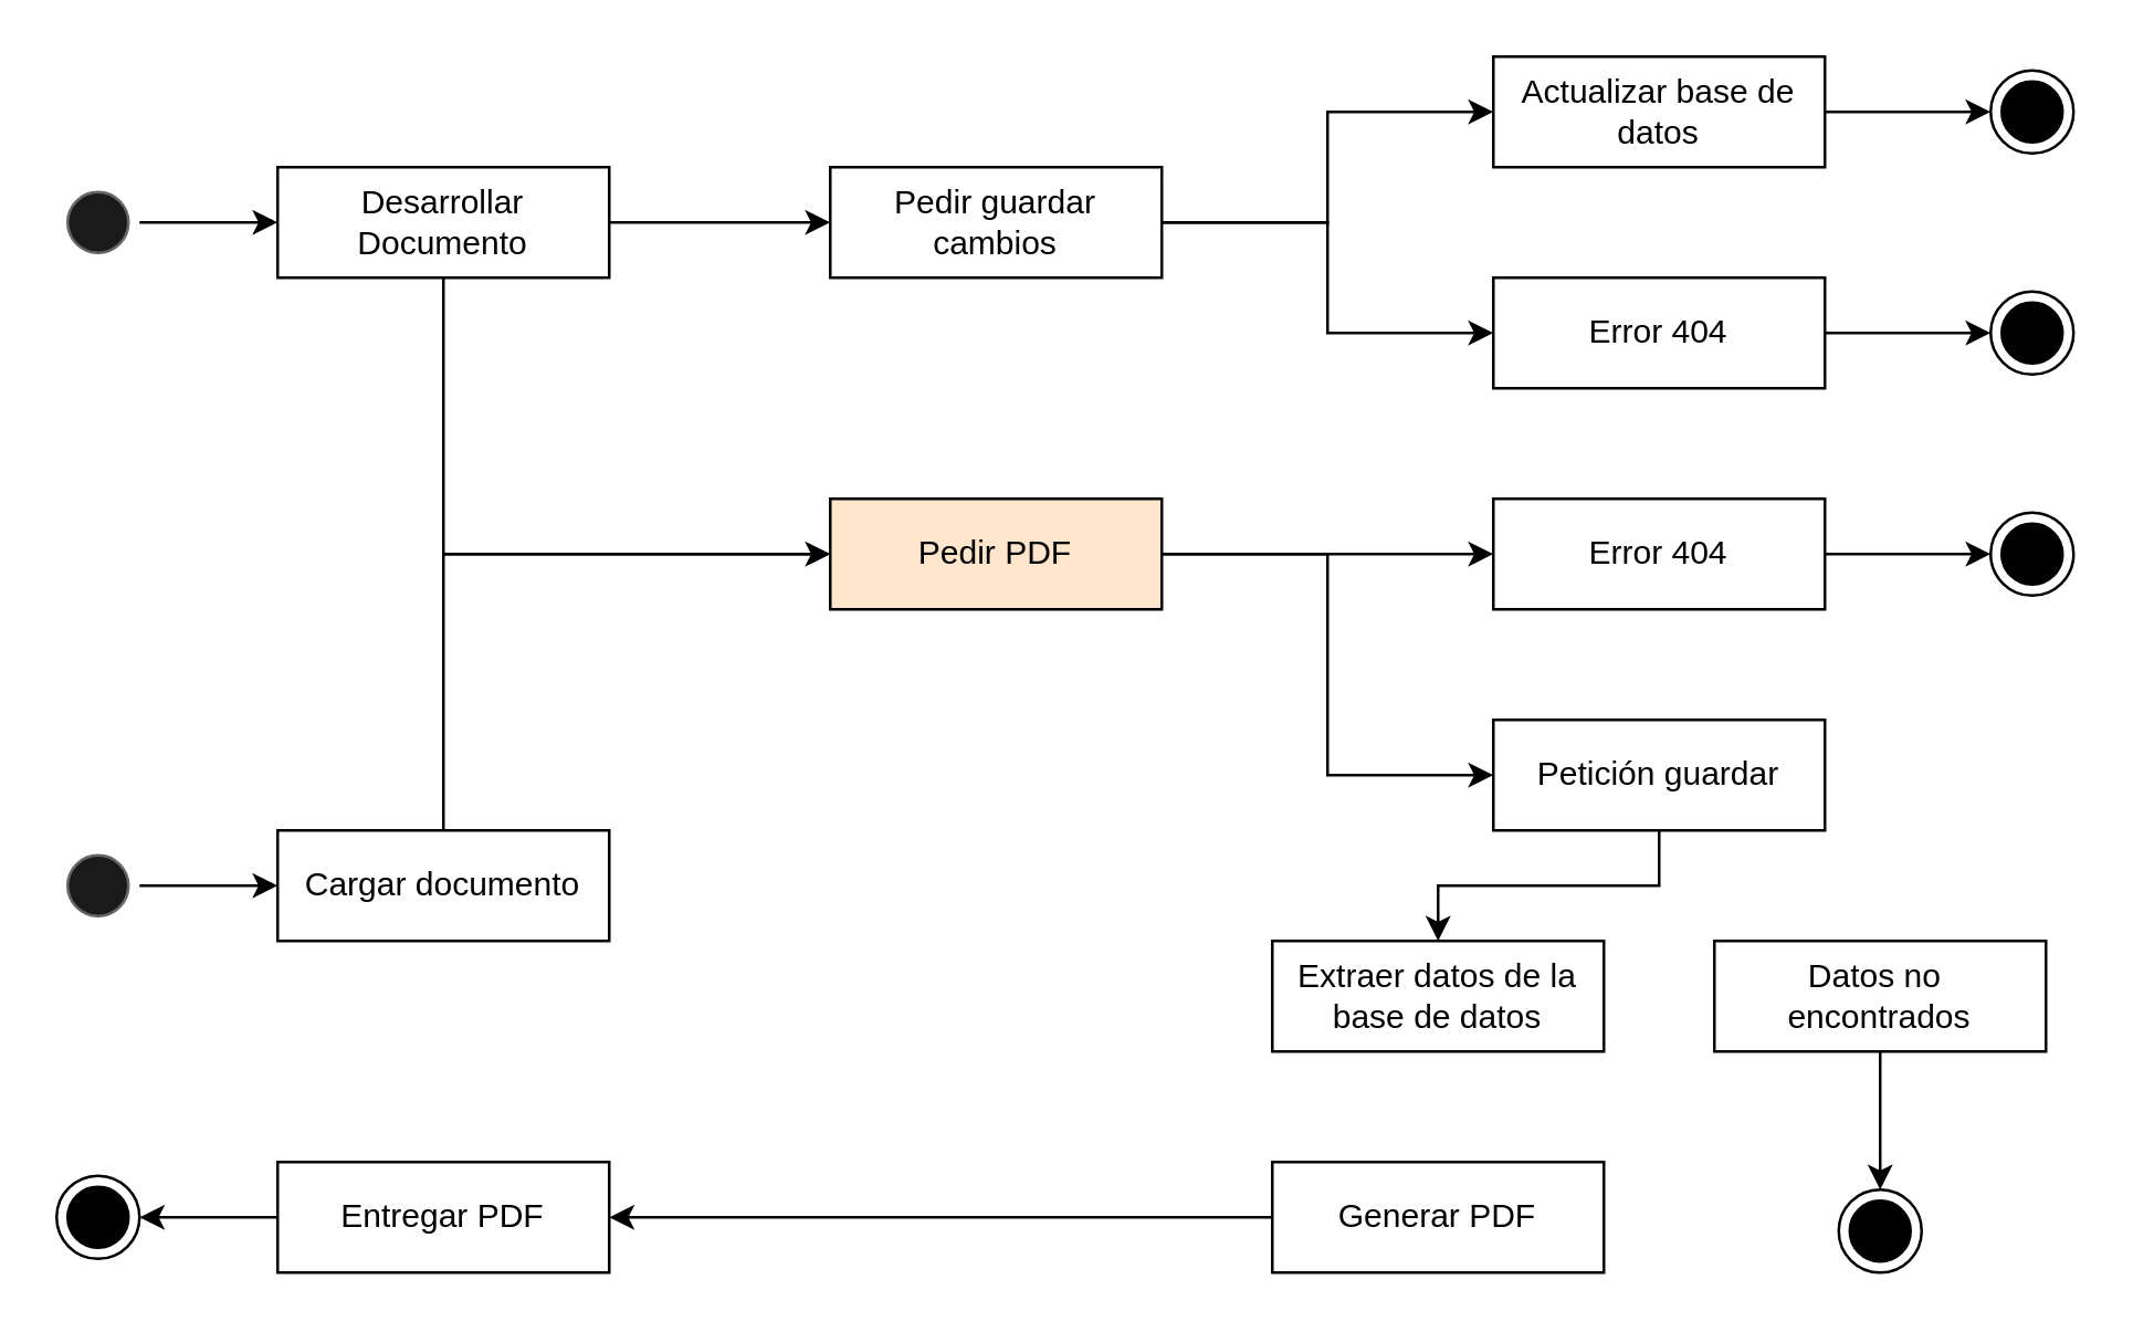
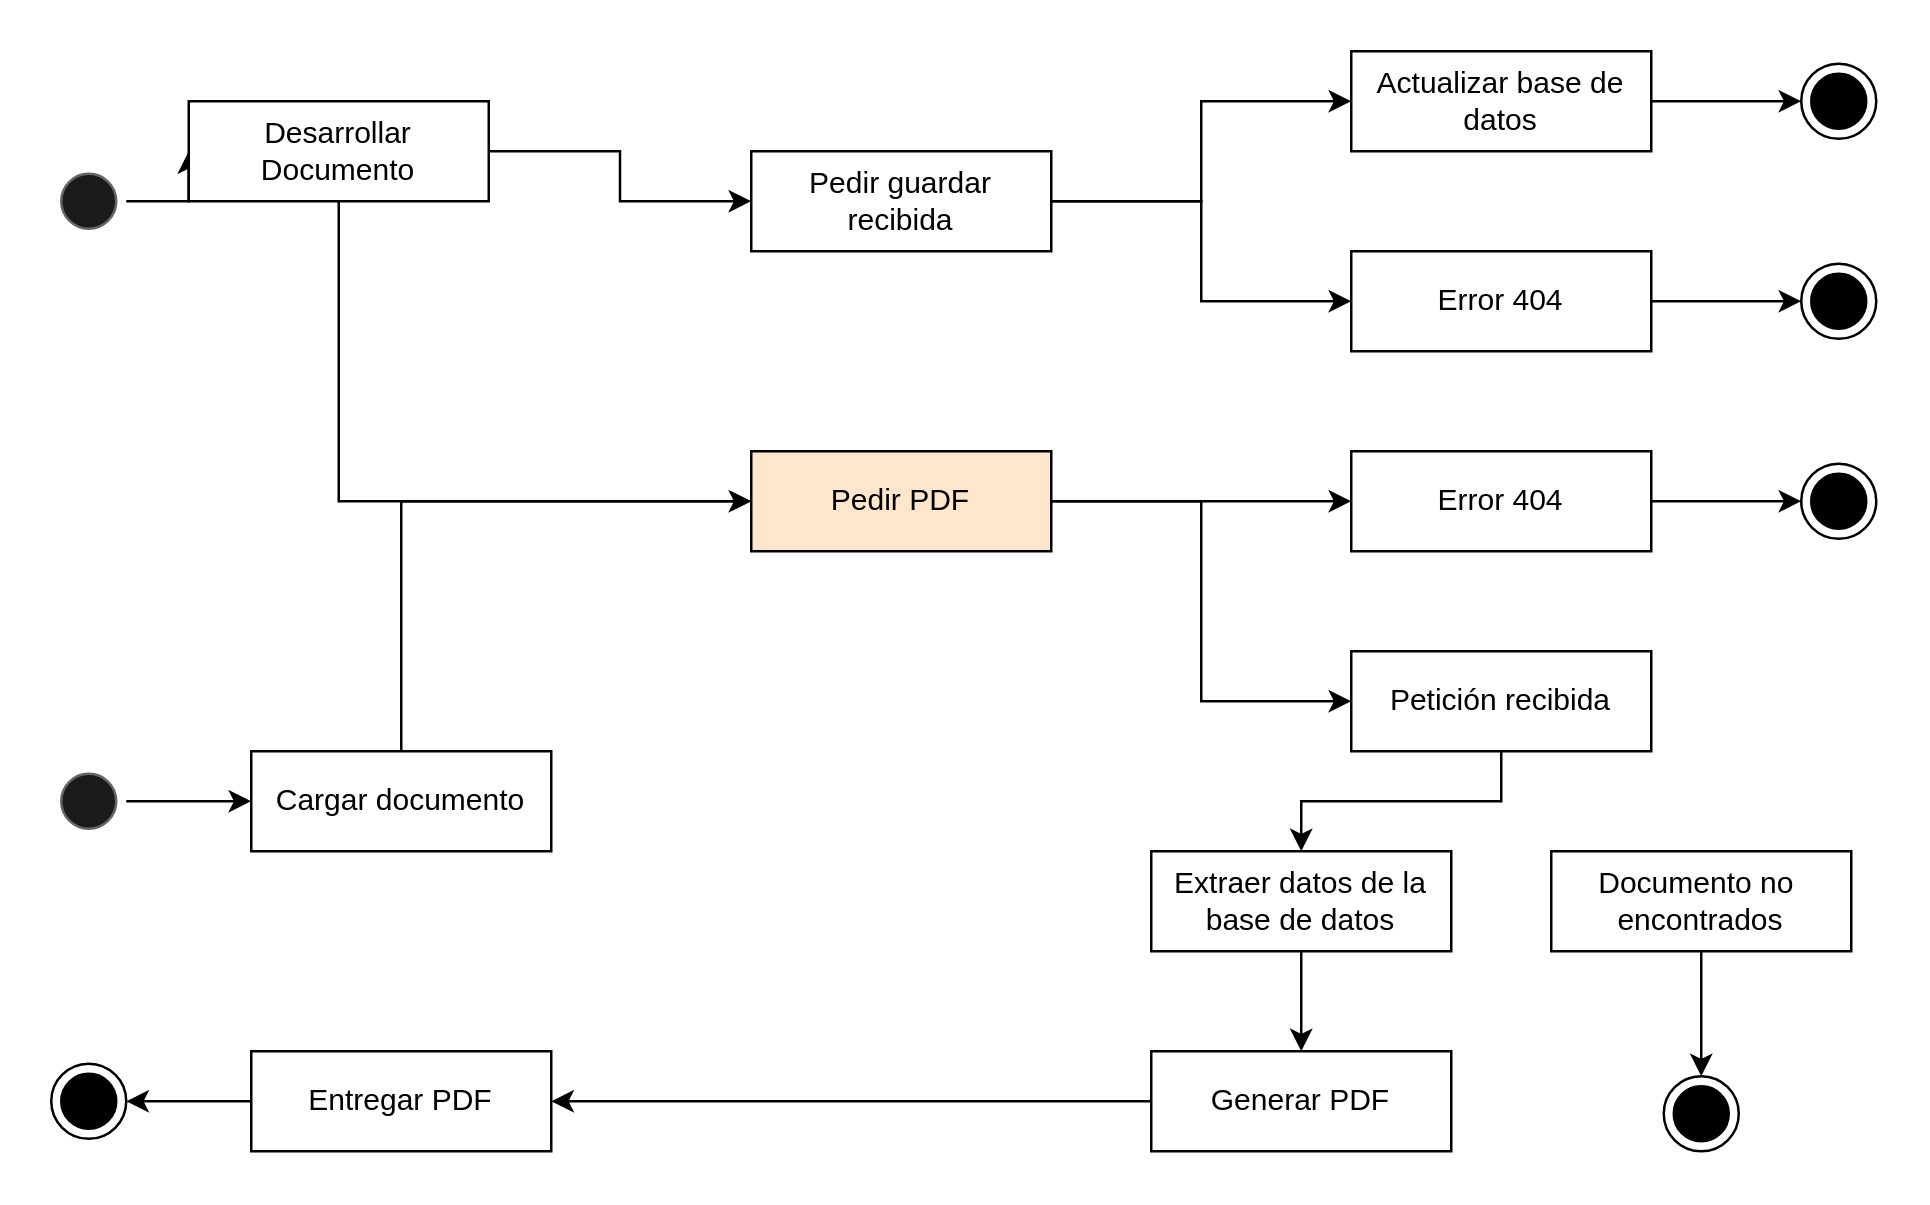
  <mxCell id="0" style=";html=1;" />
  <mxCell id="1" style=";html=1;" parent="0" />
  <mxCell id="2" style="edgeStyle=orthogonalEdgeStyle;rounded=0;orthogonalLoop=1;jettySize=auto;html=1;exitX=1;exitY=0.5;exitDx=0;exitDy=0;entryX=0;entryY=0.5;entryDx=0;entryDy=0;" edge="1" parent="1" source="3" target="6"><mxGeometry relative="1" as="geometry" /></mxCell>
  <mxCell id="3" value="" style="ellipse;html=1;shape=startState;fillColor=#1A1A1A;strokeColor=#666666;fontColor=#333333;" vertex="1" parent="1"><mxGeometry x="20" y="65" width="30" height="30" as="geometry" /></mxCell>
  <mxCell id="4" style="edgeStyle=orthogonalEdgeStyle;rounded=0;orthogonalLoop=1;jettySize=auto;html=1;exitX=1;exitY=0.5;exitDx=0;exitDy=0;entryX=0;entryY=0.5;entryDx=0;entryDy=0;" edge="1" parent="1" source="6" target="9"><mxGeometry relative="1" as="geometry" /></mxCell>
  <mxCell id="5" style="edgeStyle=orthogonalEdgeStyle;rounded=0;orthogonalLoop=1;jettySize=auto;html=1;exitX=0.5;exitY=1;exitDx=0;exitDy=0;entryX=0;entryY=0.5;entryDx=0;entryDy=0;" edge="1" parent="1" source="6" target="12"><mxGeometry relative="1" as="geometry" /></mxCell>
- <mxCell id="6" value="Desarrollar Documento" style="html=1;whiteSpace=wrap;" vertex="1" parent="1"><mxGeometry x="100" y="60" width="120" height="40" as="geometry" /></mxCell>
+ <mxCell id="6" value="Desarrollar Documento" style="html=1;whiteSpace=wrap;" vertex="1" parent="1"><mxGeometry x="75" y="40" width="120" height="40" as="geometry" /></mxCell>
  <mxCell id="7" style="edgeStyle=orthogonalEdgeStyle;rounded=0;orthogonalLoop=1;jettySize=auto;html=1;entryX=0;entryY=0.5;entryDx=0;entryDy=0;" edge="1" parent="1" source="9" target="14"><mxGeometry relative="1" as="geometry" /></mxCell>
  <mxCell id="8" style="edgeStyle=orthogonalEdgeStyle;rounded=0;orthogonalLoop=1;jettySize=auto;html=1;entryX=0;entryY=0.5;entryDx=0;entryDy=0;" edge="1" parent="1" source="9" target="16"><mxGeometry relative="1" as="geometry" /></mxCell>
- <mxCell id="9" value="Pedir guardar cambios" style="html=1;whiteSpace=wrap;" vertex="1" parent="1"><mxGeometry x="300" y="60" width="120" height="40" as="geometry" /></mxCell>
+ <mxCell id="9" value="Pedir guardar recibida" style="html=1;whiteSpace=wrap;" vertex="1" parent="1"><mxGeometry x="300" y="60" width="120" height="40" as="geometry" /></mxCell>
  <mxCell id="10" style="edgeStyle=orthogonalEdgeStyle;rounded=0;orthogonalLoop=1;jettySize=auto;html=1;entryX=0;entryY=0.5;entryDx=0;entryDy=0;" edge="1" parent="1" source="12" target="20"><mxGeometry relative="1" as="geometry" /></mxCell>
  <mxCell id="11" style="edgeStyle=orthogonalEdgeStyle;rounded=0;orthogonalLoop=1;jettySize=auto;html=1;entryX=0;entryY=0.5;entryDx=0;entryDy=0;" edge="1" parent="1" source="12" target="23"><mxGeometry relative="1" as="geometry" /></mxCell>
  <mxCell id="12" value="Pedir PDF" style="html=1;whiteSpace=wrap;fillColor=#ffe6cc;" vertex="1" parent="1"><mxGeometry x="300" y="180" width="120" height="40" as="geometry" /></mxCell>
  <mxCell id="13" style="edgeStyle=orthogonalEdgeStyle;rounded=0;orthogonalLoop=1;jettySize=auto;html=1;entryX=0;entryY=0.5;entryDx=0;entryDy=0;" edge="1" parent="1" source="14" target="17"><mxGeometry relative="1" as="geometry" /></mxCell>
  <mxCell id="14" value="Actualizar base de datos" style="html=1;whiteSpace=wrap;" vertex="1" parent="1"><mxGeometry x="540" y="20" width="120" height="40" as="geometry" /></mxCell>
  <mxCell id="15" style="edgeStyle=orthogonalEdgeStyle;rounded=0;orthogonalLoop=1;jettySize=auto;html=1;entryX=0;entryY=0.5;entryDx=0;entryDy=0;" edge="1" parent="1" source="16" target="18"><mxGeometry relative="1" as="geometry" /></mxCell>
  <mxCell id="16" value="Error 404" style="html=1;whiteSpace=wrap;" vertex="1" parent="1"><mxGeometry x="540" y="100" width="120" height="40" as="geometry" /></mxCell>
  <mxCell id="17" value="" style="ellipse;html=1;shape=endState;fillColor=#000000;strokeColor=#000000;" vertex="1" parent="1"><mxGeometry x="720" y="25" width="30" height="30" as="geometry" /></mxCell>
  <mxCell id="18" value="" style="ellipse;html=1;shape=endState;fillColor=#000000;strokeColor=#000000;" vertex="1" parent="1"><mxGeometry x="720" y="105" width="30" height="30" as="geometry" /></mxCell>
  <mxCell id="19" style="edgeStyle=orthogonalEdgeStyle;rounded=0;orthogonalLoop=1;jettySize=auto;html=1;entryX=0;entryY=0.5;entryDx=0;entryDy=0;" edge="1" parent="1" source="20" target="21"><mxGeometry relative="1" as="geometry" /></mxCell>
  <mxCell id="20" value="Error 404" style="html=1;whiteSpace=wrap;" vertex="1" parent="1"><mxGeometry x="540" y="180" width="120" height="40" as="geometry" /></mxCell>
  <mxCell id="21" value="" style="ellipse;html=1;shape=endState;fillColor=#000000;strokeColor=#000000;" vertex="1" parent="1"><mxGeometry x="720" y="185" width="30" height="30" as="geometry" /></mxCell>
  <mxCell id="22" style="edgeStyle=orthogonalEdgeStyle;rounded=0;orthogonalLoop=1;jettySize=auto;html=1;entryX=0.5;entryY=0;entryDx=0;entryDy=0;" edge="1" parent="1" source="23" target="25"><mxGeometry relative="1" as="geometry" /></mxCell>
- <mxCell id="23" value="Petición guardar" style="html=1;whiteSpace=wrap;" vertex="1" parent="1"><mxGeometry x="540" y="260" width="120" height="40" as="geometry" /></mxCell>
+ <mxCell id="23" value="Petición recibida" style="html=1;whiteSpace=wrap;" vertex="1" parent="1"><mxGeometry x="540" y="260" width="120" height="40" as="geometry" /></mxCell>
+ <mxCell id="24" style="edgeStyle=orthogonalEdgeStyle;rounded=0;orthogonalLoop=1;jettySize=auto;html=1;entryX=0.5;entryY=0;entryDx=0;entryDy=0;" edge="1" parent="1" source="25" target="34"><mxGeometry relative="1" as="geometry" /></mxCell>
  <mxCell id="25" value="Extraer datos de la base de datos" style="html=1;whiteSpace=wrap;" vertex="1" parent="1"><mxGeometry x="460" y="340" width="120" height="40" as="geometry" /></mxCell>
  <mxCell id="26" style="edgeStyle=orthogonalEdgeStyle;rounded=0;orthogonalLoop=1;jettySize=auto;html=1;entryX=0.5;entryY=0;entryDx=0;entryDy=0;" edge="1" parent="1" source="27" target="28"><mxGeometry relative="1" as="geometry" /></mxCell>
- <mxCell id="27" value="Datos no&amp;nbsp; encontrados" style="html=1;whiteSpace=wrap;" vertex="1" parent="1"><mxGeometry x="620" y="340" width="120" height="40" as="geometry" /></mxCell>
+ <mxCell id="27" value="Documento no&amp;nbsp; encontrados" style="html=1;whiteSpace=wrap;" vertex="1" parent="1"><mxGeometry x="620" y="340" width="120" height="40" as="geometry" /></mxCell>
  <mxCell id="28" value="" style="ellipse;html=1;shape=endState;fillColor=#000000;strokeColor=#000000;" vertex="1" parent="1"><mxGeometry x="665" y="430" width="30" height="30" as="geometry" /></mxCell>
  <mxCell id="29" style="edgeStyle=orthogonalEdgeStyle;rounded=0;orthogonalLoop=1;jettySize=auto;html=1;exitX=1;exitY=0.5;exitDx=0;exitDy=0;entryX=0;entryY=0.5;entryDx=0;entryDy=0;" edge="1" parent="1" source="30" target="32"><mxGeometry relative="1" as="geometry" /></mxCell>
  <mxCell id="30" value="" style="ellipse;html=1;shape=startState;fillColor=#1A1A1A;strokeColor=#666666;fontColor=#333333;" vertex="1" parent="1"><mxGeometry x="20" y="305" width="30" height="30" as="geometry" /></mxCell>
  <mxCell id="31" style="edgeStyle=orthogonalEdgeStyle;rounded=0;orthogonalLoop=1;jettySize=auto;html=1;entryX=0;entryY=0.5;entryDx=0;entryDy=0;endArrow=open;" edge="1" parent="1" source="32" target="12"><mxGeometry relative="1" as="geometry"><Array as="points"><mxPoint x="160" y="200" /></Array></mxGeometry></mxCell>
  <mxCell id="32" value="Cargar documento" style="html=1;whiteSpace=wrap;" vertex="1" parent="1"><mxGeometry x="100" y="300" width="120" height="40" as="geometry" /></mxCell>
  <mxCell id="33" style="edgeStyle=orthogonalEdgeStyle;rounded=0;orthogonalLoop=1;jettySize=auto;html=1;entryX=1;entryY=0.5;entryDx=0;entryDy=0;" edge="1" parent="1" source="34" target="36"><mxGeometry relative="1" as="geometry" /></mxCell>
  <mxCell id="34" value="Generar PDF" style="html=1;whiteSpace=wrap;" vertex="1" parent="1"><mxGeometry x="460" y="420" width="120" height="40" as="geometry" /></mxCell>
  <mxCell id="35" style="edgeStyle=orthogonalEdgeStyle;rounded=0;orthogonalLoop=1;jettySize=auto;html=1;entryX=1;entryY=0.5;entryDx=0;entryDy=0;" edge="1" parent="1" source="36" target="37"><mxGeometry relative="1" as="geometry" /></mxCell>
  <mxCell id="36" value="Entregar PDF" style="html=1;whiteSpace=wrap;" vertex="1" parent="1"><mxGeometry x="100" y="420" width="120" height="40" as="geometry" /></mxCell>
  <mxCell id="37" value="" style="ellipse;html=1;shape=endState;fillColor=#000000;strokeColor=#000000;" vertex="1" parent="1"><mxGeometry x="20" y="425" width="30" height="30" as="geometry" /></mxCell>
